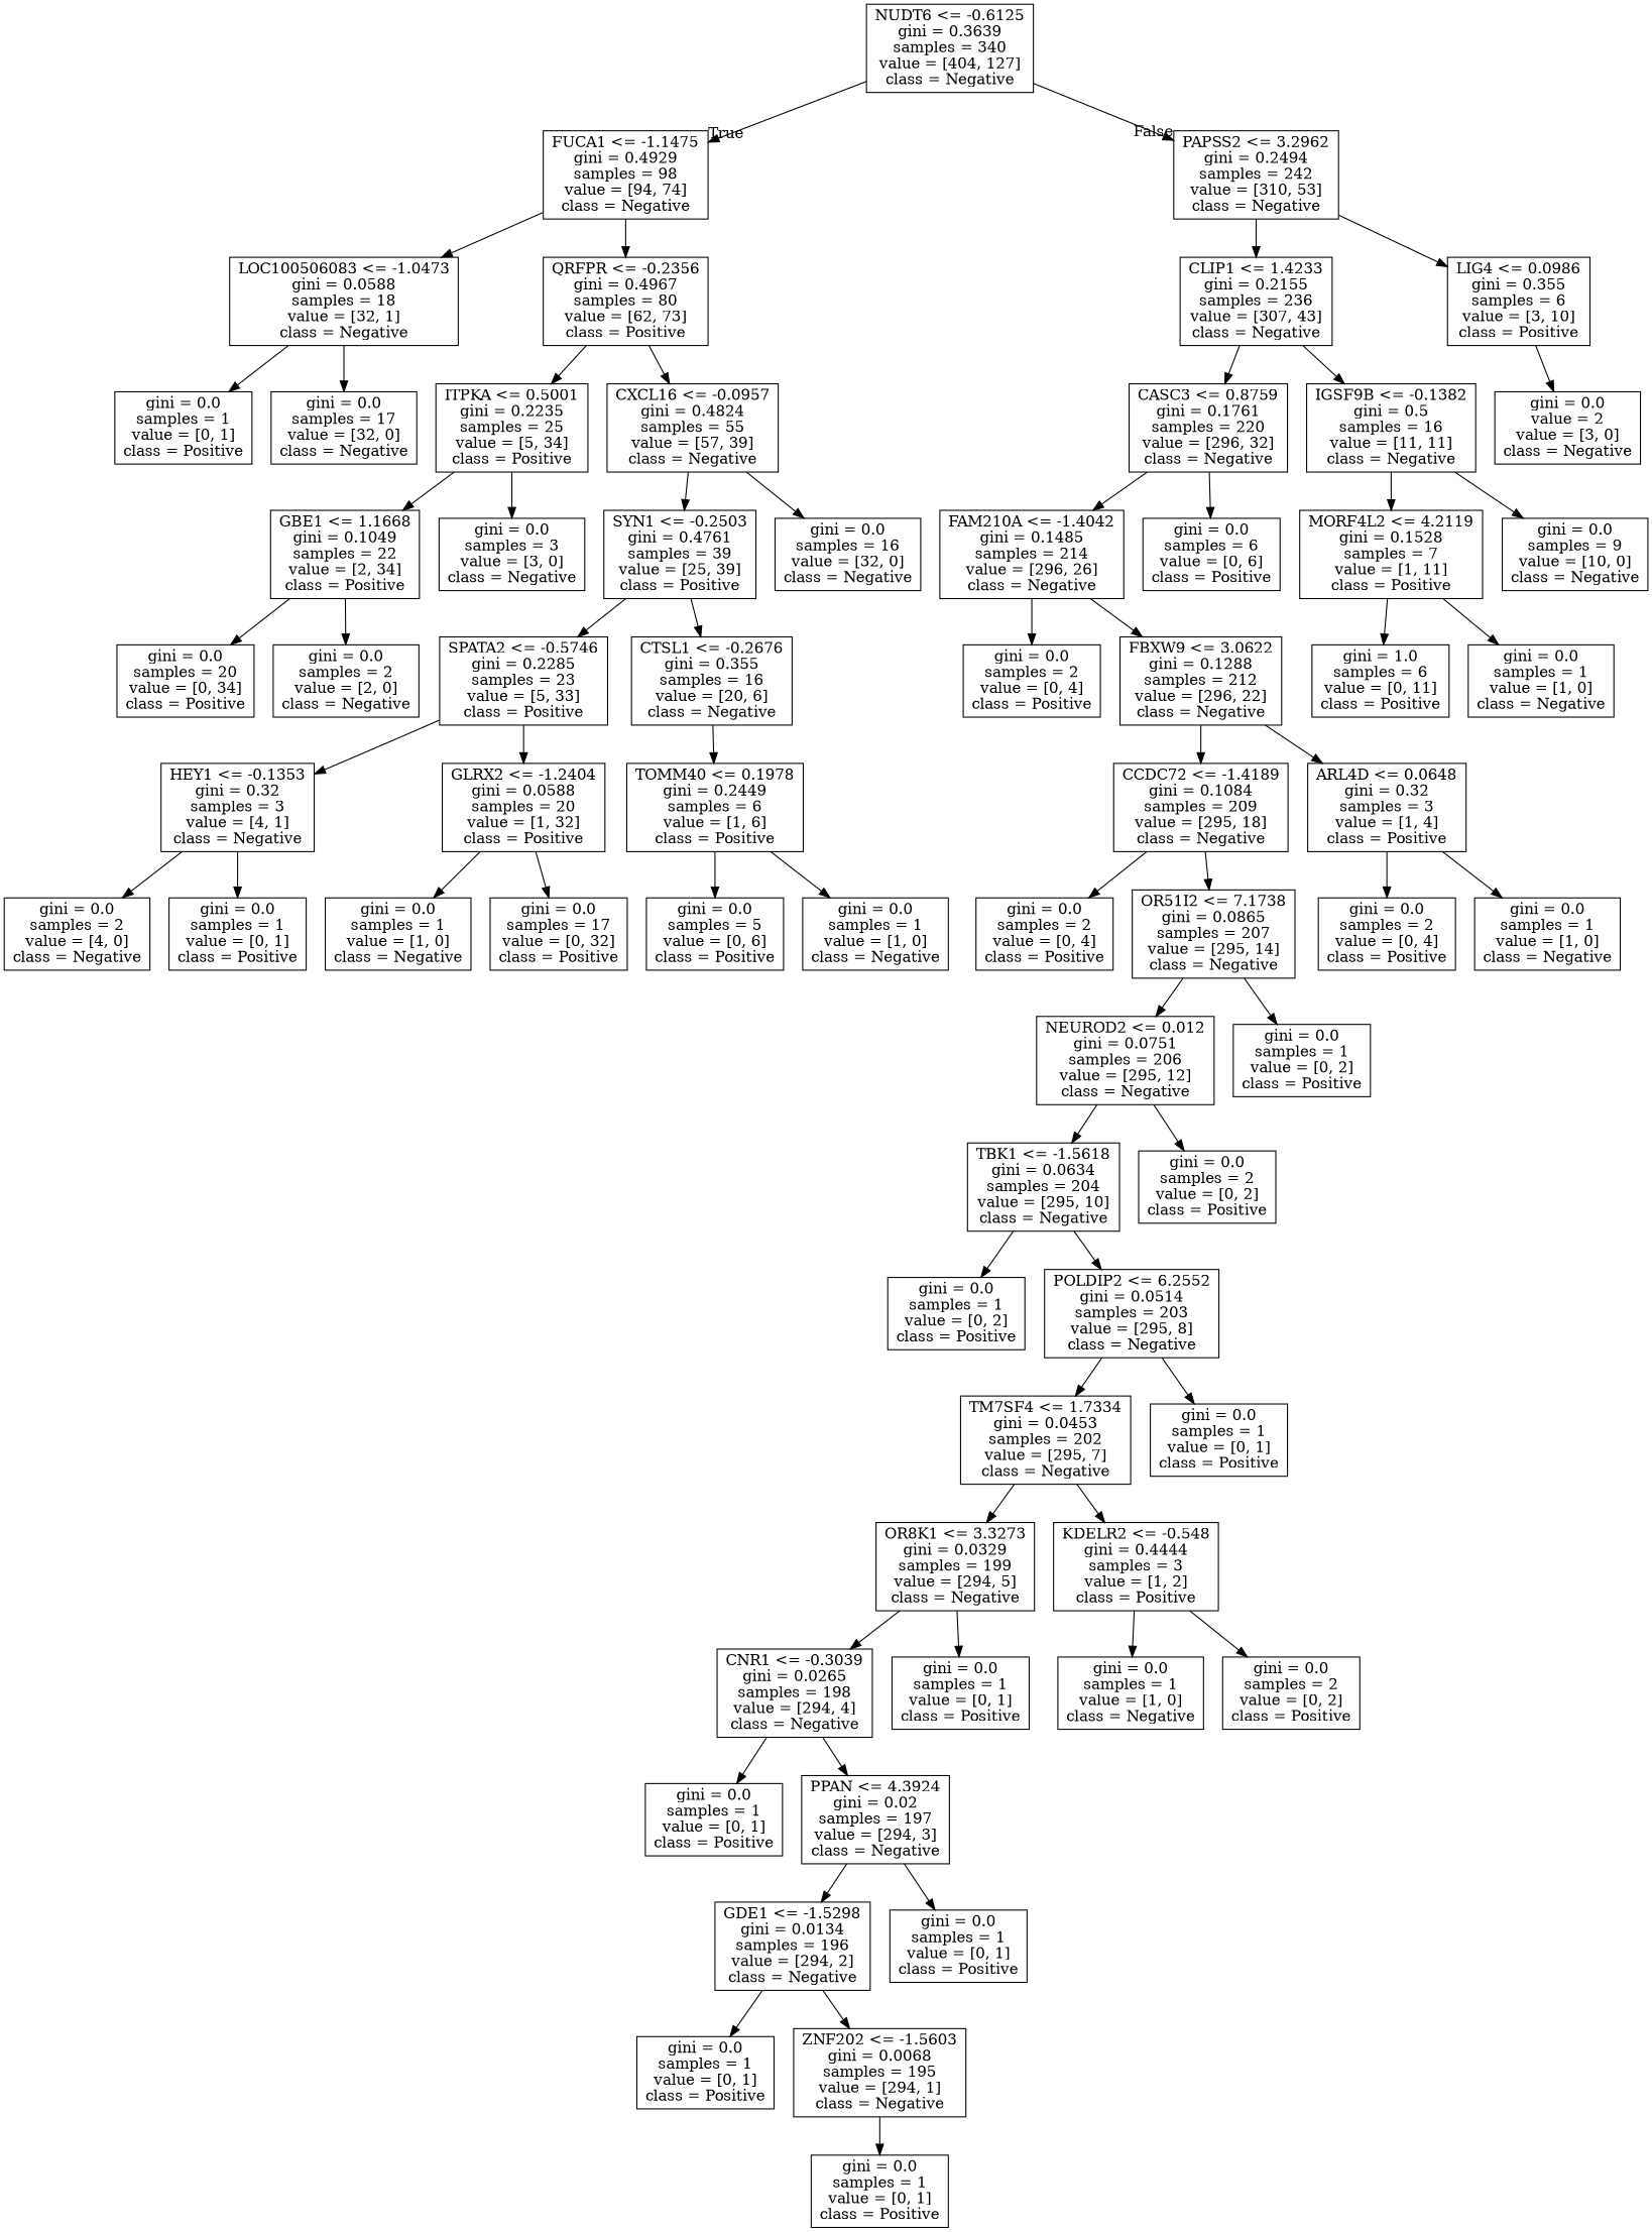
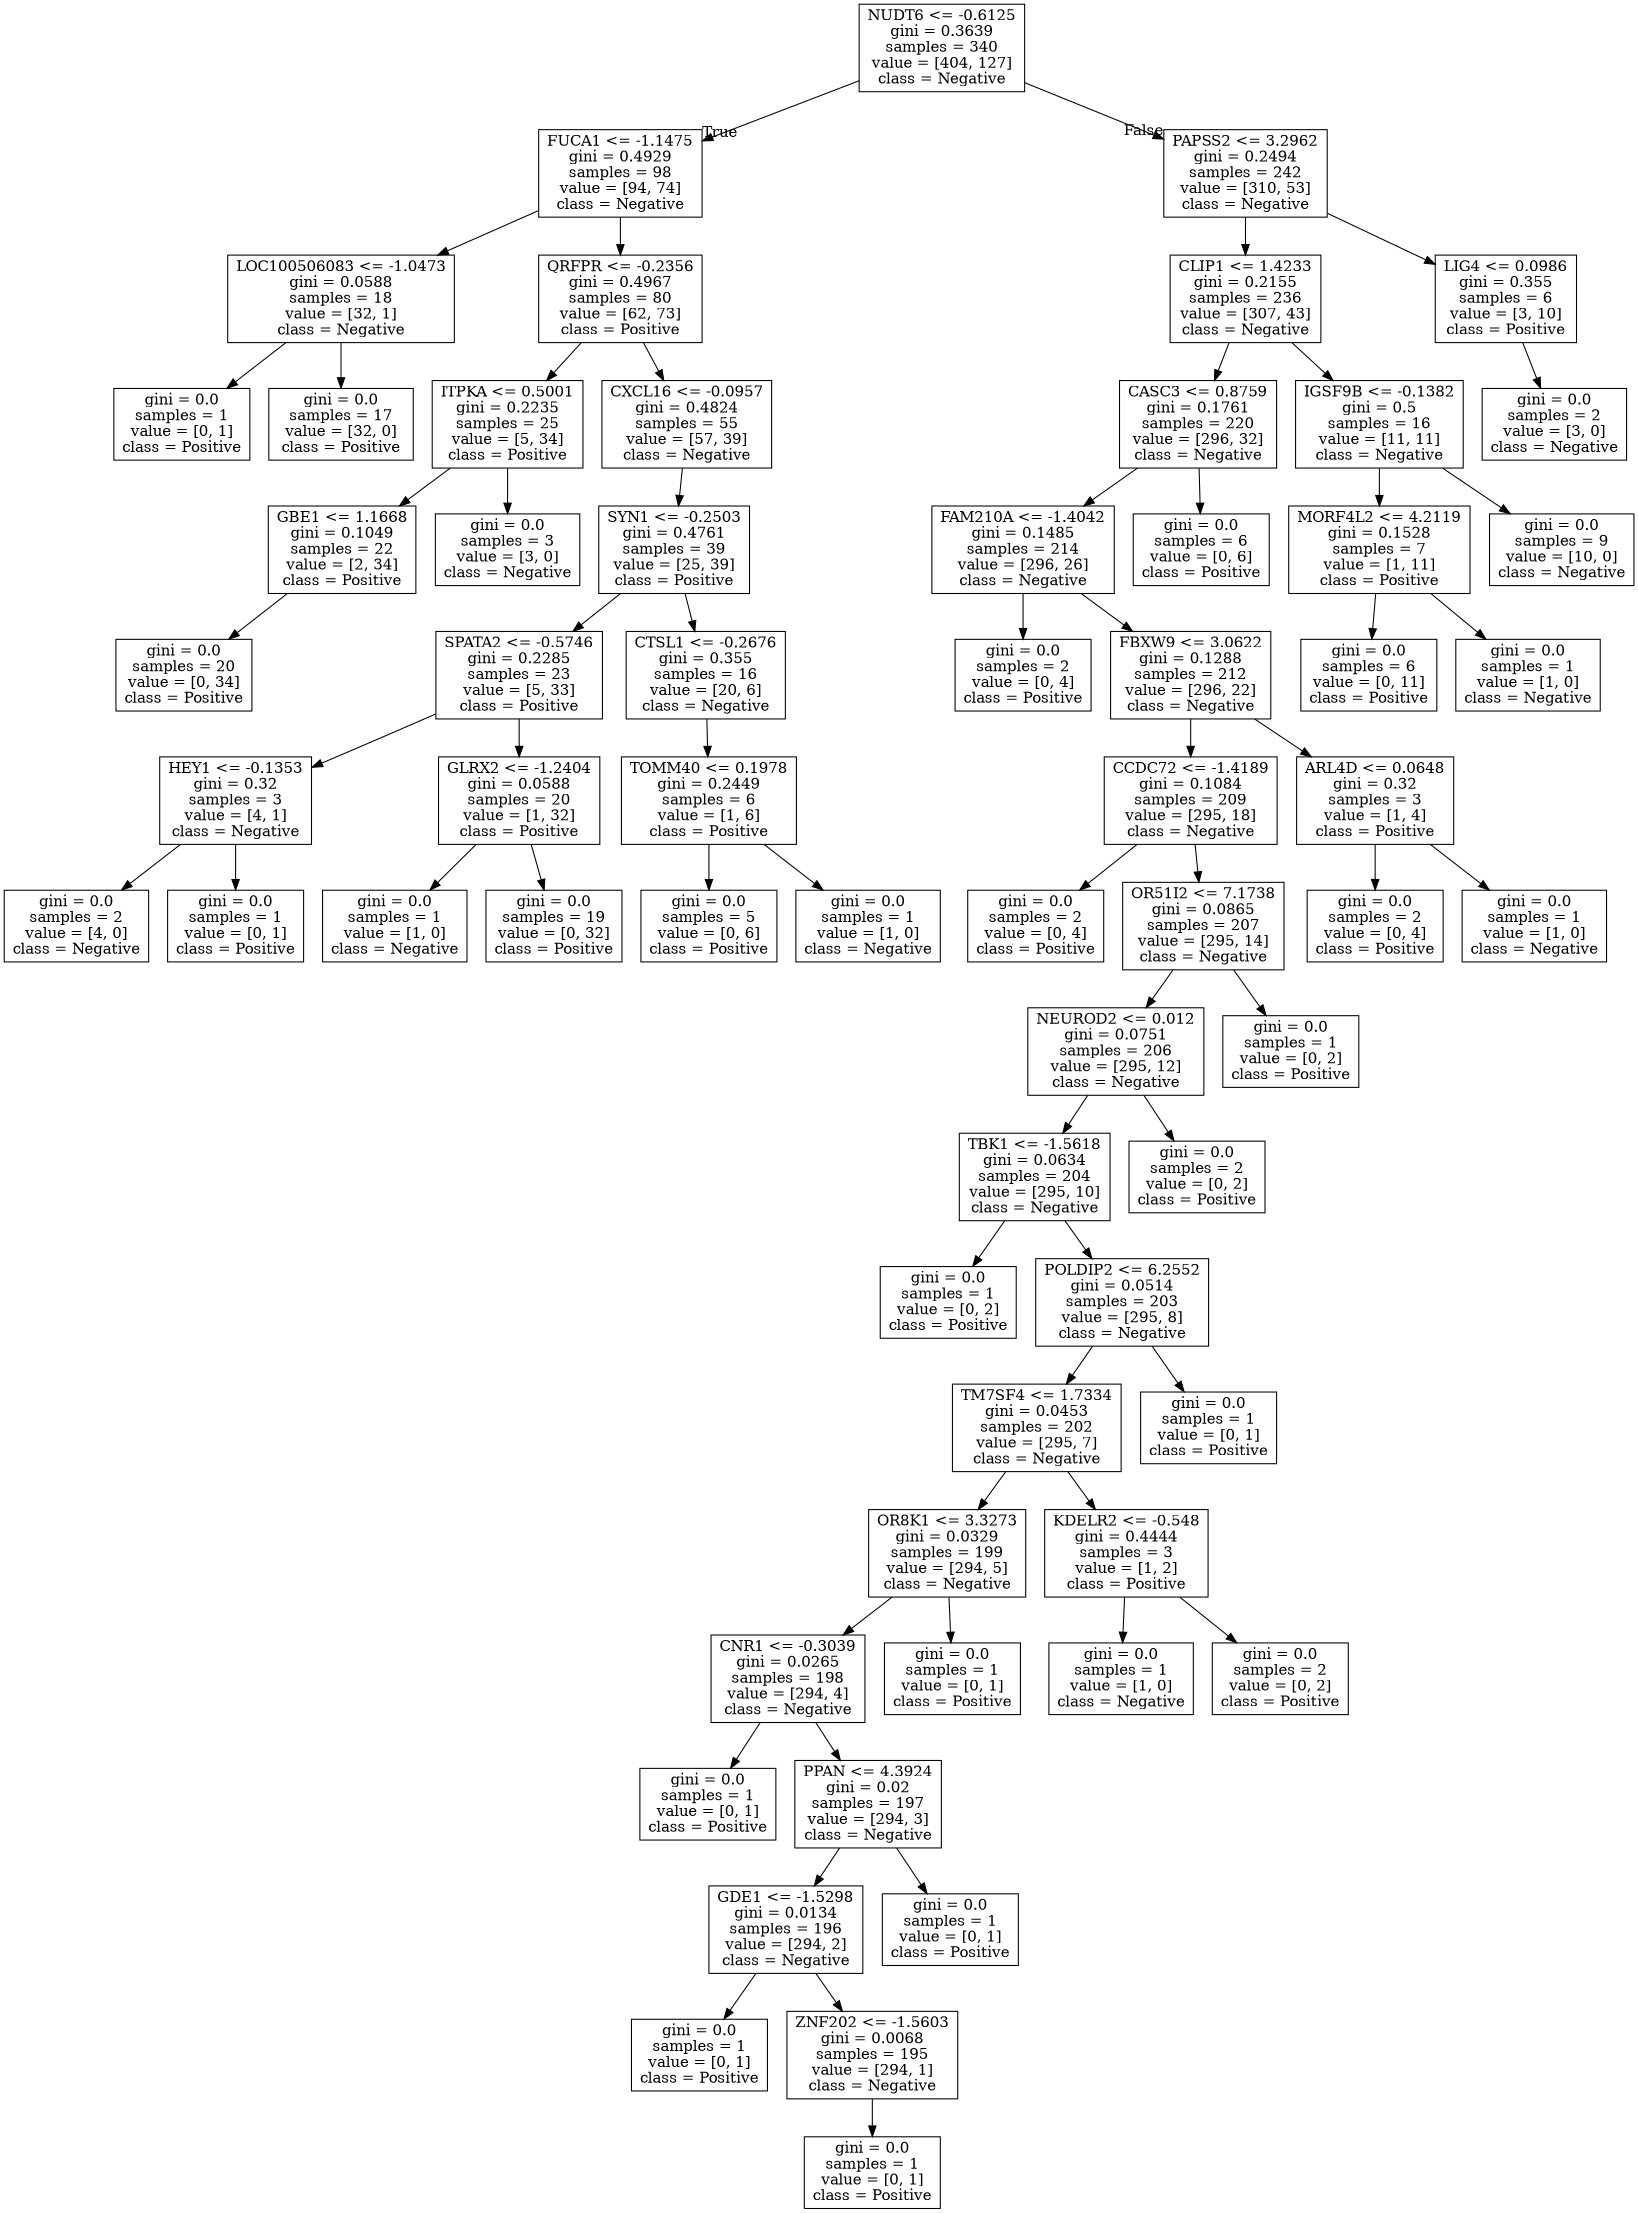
  digraph {
    node [shape=box]
    n1 [label="NUDT6 <= -0.6125\ngini = 0.3639\nsamples = 340\nvalue = [404, 127]\nclass = Negative"]
    n2 [label="FUCA1 <= -1.1475\ngini = 0.4929\nsamples = 98\nvalue = [94, 74]\nclass = Negative"]
    n3 [label="PAPSS2 <= 3.2962\ngini = 0.2494\nsamples = 242\nvalue = [310, 53]\nclass = Negative"]
    n4 [label="LOC100506083 <= -1.0473\ngini = 0.0588\nsamples = 18\nvalue = [32, 1]\nclass = Negative"]
    n5 [label="QRFPR <= -0.2356\ngini = 0.4967\nsamples = 80\nvalue = [62, 73]\nclass = Positive"]
    n6 [label="CLIP1 <= 1.4233\ngini = 0.2155\nsamples = 236\nvalue = [307, 43]\nclass = Negative"]
    n7 [label="LIG4 <= 0.0986\ngini = 0.355\nsamples = 6\nvalue = [3, 10]\nclass = Positive"]
    n8 [label="gini = 0.0\nsamples = 1\nvalue = [0, 1]\nclass = Positive"]
-   n9 [label="gini = 0.0\nsamples = 17\nvalue = [32, 0]\nclass = Negative"]
+   n9 [label="gini = 0.0\nsamples = 17\nvalue = [32, 0]\nclass = Positive"]
    n10 [label="ITPKA <= 0.5001\ngini = 0.2235\nsamples = 25\nvalue = [5, 34]\nclass = Positive"]
    n11 [label="CXCL16 <= -0.0957\ngini = 0.4824\nsamples = 55\nvalue = [57, 39]\nclass = Negative"]
    n12 [label="GBE1 <= 1.1668\ngini = 0.1049\nsamples = 22\nvalue = [2, 34]\nclass = Positive"]
    n13 [label="gini = 0.0\nsamples = 3\nvalue = [3, 0]\nclass = Negative"]
    n14 [label="SYN1 <= -0.2503\ngini = 0.4761\nsamples = 39\nvalue = [25, 39]\nclass = Positive"]
-   n15 [label="gini = 0.0\nsamples = 16\nvalue = [32, 0]\nclass = Negative"]
    n16 [label="gini = 0.0\nsamples = 20\nvalue = [0, 34]\nclass = Positive"]
-   n17 [label="gini = 0.0\nsamples = 2\nvalue = [2, 0]\nclass = Negative"]
    n18 [label="SPATA2 <= -0.5746\ngini = 0.2285\nsamples = 23\nvalue = [5, 33]\nclass = Positive"]
    n19 [label="CTSL1 <= -0.2676\ngini = 0.355\nsamples = 16\nvalue = [20, 6]\nclass = Negative"]
    n20 [label="HEY1 <= -0.1353\ngini = 0.32\nsamples = 3\nvalue = [4, 1]\nclass = Negative"]
    n21 [label="GLRX2 <= -1.2404\ngini = 0.0588\nsamples = 20\nvalue = [1, 32]\nclass = Positive"]
    n22 [label="TOMM40 <= 0.1978\ngini = 0.2449\nsamples = 6\nvalue = [1, 6]\nclass = Positive"]
    n23 [label="gini = 0.0\nsamples = 2\nvalue = [4, 0]\nclass = Negative"]
    n24 [label="gini = 0.0\nsamples = 1\nvalue = [0, 1]\nclass = Positive"]
    n25 [label="gini = 0.0\nsamples = 1\nvalue = [1, 0]\nclass = Negative"]
-   n26 [label="gini = 0.0\nsamples = 17\nvalue = [0, 32]\nclass = Positive"]
+   n26 [label="gini = 0.0\nsamples = 19\nvalue = [0, 32]\nclass = Positive"]
    n27 [label="gini = 0.0\nsamples = 5\nvalue = [0, 6]\nclass = Positive"]
    n28 [label="gini = 0.0\nsamples = 1\nvalue = [1, 0]\nclass = Negative"]
    n29 [label="CASC3 <= 0.8759\ngini = 0.1761\nsamples = 220\nvalue = [296, 32]\nclass = Negative"]
    n30 [label="IGSF9B <= -0.1382\ngini = 0.5\nsamples = 16\nvalue = [11, 11]\nclass = Negative"]
-   n31 [label="gini = 0.0\nvalue = 2\nvalue = [3, 0]\nclass = Negative"]
+   n31 [label="gini = 0.0\nsamples = 2\nvalue = [3, 0]\nclass = Negative"]
    n32 [label="FAM210A <= -1.4042\ngini = 0.1485\nsamples = 214\nvalue = [296, 26]\nclass = Negative"]
    n33 [label="gini = 0.0\nsamples = 6\nvalue = [0, 6]\nclass = Positive"]
    n34 [label="MORF4L2 <= 4.2119\ngini = 0.1528\nsamples = 7\nvalue = [1, 11]\nclass = Positive"]
    n35 [label="gini = 0.0\nsamples = 9\nvalue = [10, 0]\nclass = Negative"]
    n36 [label="gini = 0.0\nsamples = 2\nvalue = [0, 4]\nclass = Positive"]
    n37 [label="FBXW9 <= 3.0622\ngini = 0.1288\nsamples = 212\nvalue = [296, 22]\nclass = Negative"]
    n38 [label="CCDC72 <= -1.4189\ngini = 0.1084\nsamples = 209\nvalue = [295, 18]\nclass = Negative"]
    n39 [label="ARL4D <= 0.0648\ngini = 0.32\nsamples = 3\nvalue = [1, 4]\nclass = Positive"]
    n40 [label="gini = 0.0\nsamples = 2\nvalue = [0, 4]\nclass = Positive"]
    n41 [label="OR51I2 <= 7.1738\ngini = 0.0865\nsamples = 207\nvalue = [295, 14]\nclass = Negative"]
    n42 [label="gini = 0.0\nsamples = 2\nvalue = [0, 4]\nclass = Positive"]
    n43 [label="gini = 0.0\nsamples = 1\nvalue = [1, 0]\nclass = Negative"]
    n44 [label="NEUROD2 <= 0.012\ngini = 0.0751\nsamples = 206\nvalue = [295, 12]\nclass = Negative"]
    n45 [label="gini = 0.0\nsamples = 1\nvalue = [0, 2]\nclass = Positive"]
    n46 [label="TBK1 <= -1.5618\ngini = 0.0634\nsamples = 204\nvalue = [295, 10]\nclass = Negative"]
    n47 [label="gini = 0.0\nsamples = 2\nvalue = [0, 2]\nclass = Positive"]
    n48 [label="gini = 0.0\nsamples = 1\nvalue = [0, 2]\nclass = Positive"]
    n49 [label="POLDIP2 <= 6.2552\ngini = 0.0514\nsamples = 203\nvalue = [295, 8]\nclass = Negative"]
    n50 [label="TM7SF4 <= 1.7334\ngini = 0.0453\nsamples = 202\nvalue = [295, 7]\nclass = Negative"]
    n51 [label="gini = 0.0\nsamples = 1\nvalue = [0, 1]\nclass = Positive"]
    n52 [label="OR8K1 <= 3.3273\ngini = 0.0329\nsamples = 199\nvalue = [294, 5]\nclass = Negative"]
    n53 [label="KDELR2 <= -0.548\ngini = 0.4444\nsamples = 3\nvalue = [1, 2]\nclass = Positive"]
    n54 [label="CNR1 <= -0.3039\ngini = 0.0265\nsamples = 198\nvalue = [294, 4]\nclass = Negative"]
    n55 [label="gini = 0.0\nsamples = 1\nvalue = [0, 1]\nclass = Positive"]
    n56 [label="gini = 0.0\nsamples = 1\nvalue = [1, 0]\nclass = Negative"]
    n57 [label="gini = 0.0\nsamples = 2\nvalue = [0, 2]\nclass = Positive"]
    n58 [label="gini = 0.0\nsamples = 1\nvalue = [0, 1]\nclass = Positive"]
    n59 [label="PPAN <= 4.3924\ngini = 0.02\nsamples = 197\nvalue = [294, 3]\nclass = Negative"]
    n60 [label="GDE1 <= -1.5298\ngini = 0.0134\nsamples = 196\nvalue = [294, 2]\nclass = Negative"]
    n61 [label="gini = 0.0\nsamples = 1\nvalue = [0, 1]\nclass = Positive"]
    n62 [label="gini = 0.0\nsamples = 1\nvalue = [0, 1]\nclass = Positive"]
    n63 [label="ZNF202 <= -1.5603\ngini = 0.0068\nsamples = 195\nvalue = [294, 1]\nclass = Negative"]
    n64 [label="gini = 0.0\nsamples = 1\nvalue = [0, 1]\nclass = Positive"]
-   n65 [label="gini = 1.0\nsamples = 6\nvalue = [0, 11]\nclass = Positive"]
+   n65 [label="gini = 0.0\nsamples = 6\nvalue = [0, 11]\nclass = Positive"]
    n66 [label="gini = 0.0\nsamples = 1\nvalue = [1, 0]\nclass = Negative"]
    n1 -> n2 [headlabel=True labelangle=45 labeldistance=2.5]
    n1 -> n3 [headlabel=False labelangle=-45 labeldistance=2.5]
    n2 -> n4
    n2 -> n5
    n3 -> n6
    n3 -> n7
    n4 -> n8
    n4 -> n9
    n5 -> n10
    n5 -> n11
    n6 -> n29
    n6 -> n30
    n7 -> n31
    n10 -> n12
    n10 -> n13
    n11 -> n14
-   n11 -> n15
    n12 -> n16
-   n12 -> n17
    n14 -> n18
    n14 -> n19
    n18 -> n20
    n18 -> n21
    n19 -> n22
    n20 -> n23
    n20 -> n24
    n21 -> n25
    n21 -> n26
    n22 -> n27
    n22 -> n28
    n29 -> n32
    n29 -> n33
    n30 -> n34
    n30 -> n35
    n32 -> n36
    n32 -> n37
    n34 -> n65
    n34 -> n66
    n37 -> n38
    n37 -> n39
    n38 -> n40
    n38 -> n41
    n39 -> n42
    n39 -> n43
    n41 -> n44
    n41 -> n45
    n44 -> n46
    n44 -> n47
    n46 -> n48
    n46 -> n49
    n49 -> n50
    n49 -> n51
    n50 -> n52
    n50 -> n53
    n52 -> n54
    n52 -> n55
    n53 -> n56
    n53 -> n57
    n54 -> n58
    n54 -> n59
    n59 -> n60
    n59 -> n61
    n60 -> n62
    n60 -> n63
    n63 -> n64
  }
